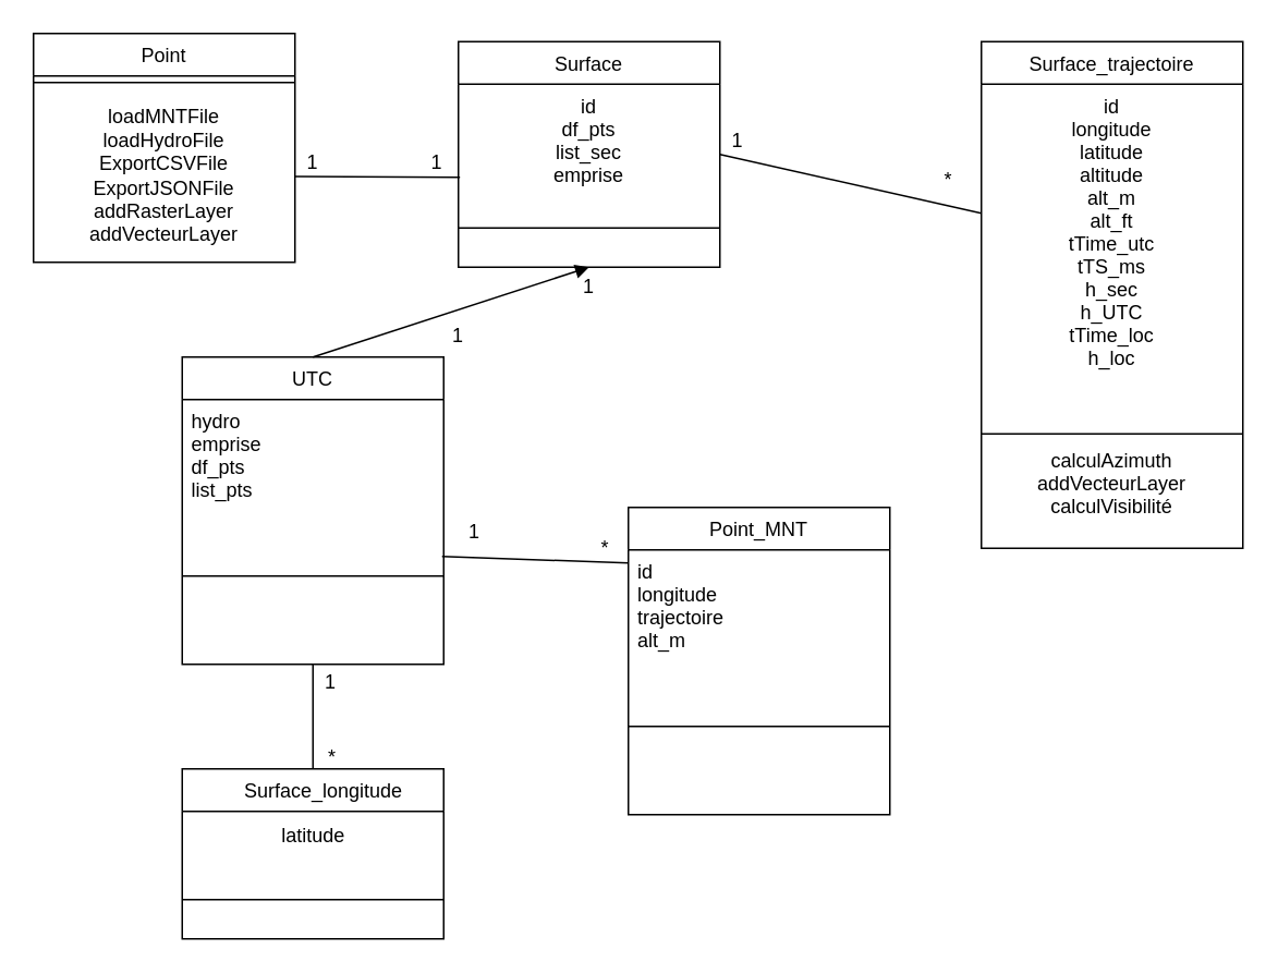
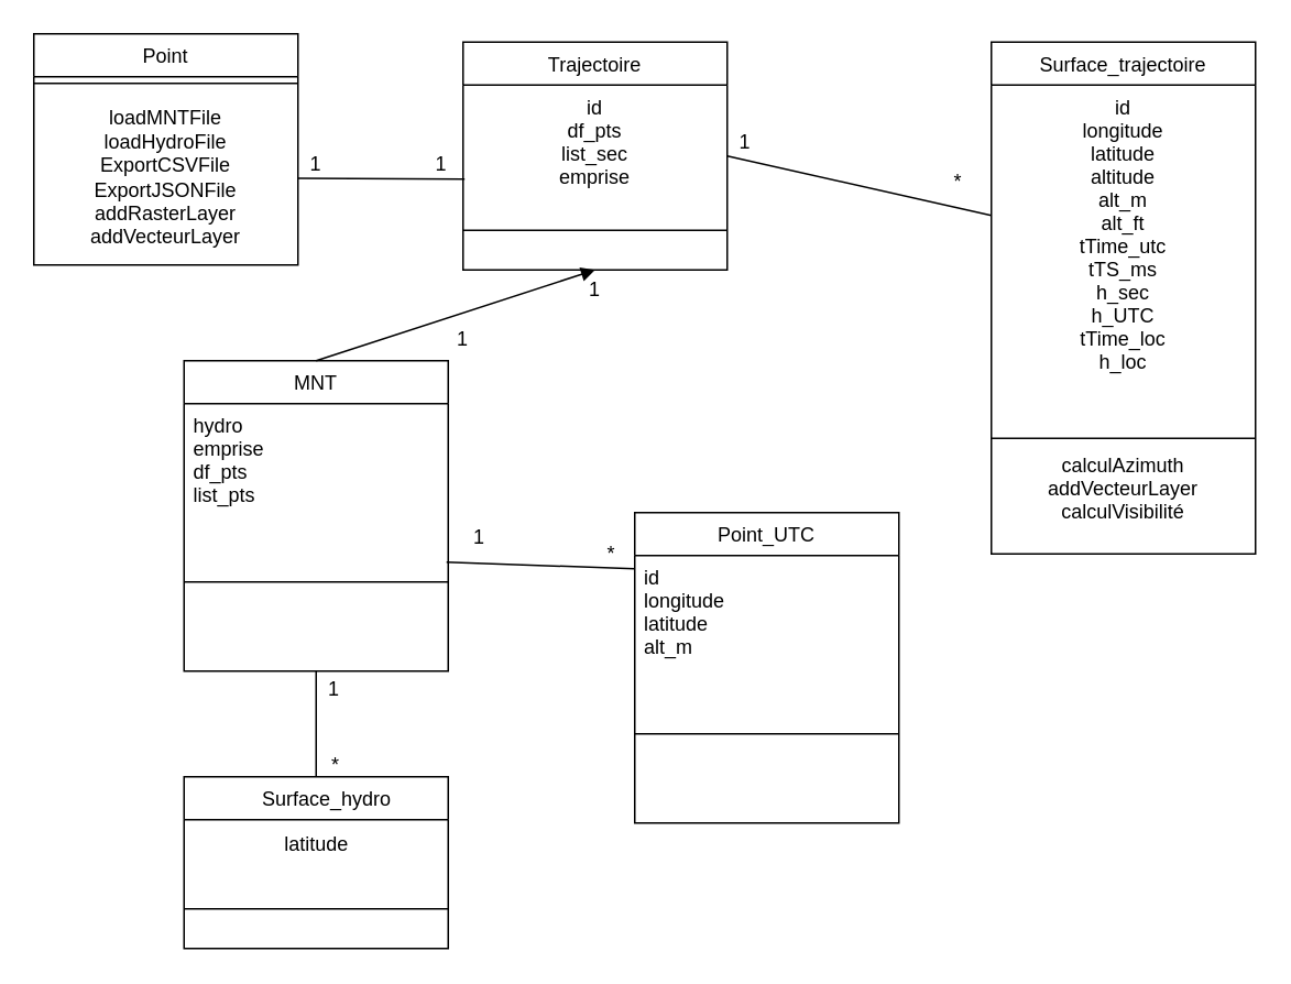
  <mxCell id="0" />
  <mxCell id="1" parent="0" />
- <mxCell id="2" value="Surface" style="swimlane;fontStyle=0;align=center;verticalAlign=top;childLayout=stackLayout;horizontal=1;startSize=26;horizontalStack=0;resizeParent=1;resizeLast=0;collapsible=1;marginBottom=0;rounded=0;shadow=0;strokeWidth=1;" parent="1" vertex="1"><mxGeometry x="280" y="25" width="160" height="138" as="geometry"><mxRectangle x="230" y="140" width="160" height="26" as="alternateBounds" /></mxGeometry></mxCell>
+ <mxCell id="2" value="Trajectoire" style="swimlane;fontStyle=0;align=center;verticalAlign=top;childLayout=stackLayout;horizontal=1;startSize=26;horizontalStack=0;resizeParent=1;resizeLast=0;collapsible=1;marginBottom=0;rounded=0;shadow=0;strokeWidth=1;" parent="1" vertex="1"><mxGeometry x="280" y="25" width="160" height="138" as="geometry"><mxRectangle x="230" y="140" width="160" height="26" as="alternateBounds" /></mxGeometry></mxCell>
  <mxCell id="3" value="id&#10;df_pts&#10;list_sec&#10;emprise" style="text;align=center;verticalAlign=top;spacingLeft=4;spacingRight=4;overflow=hidden;rotatable=0;points=[[0,0.5],[1,0.5]];portConstraint=eastwest;" parent="2" vertex="1"><mxGeometry y="26" width="160" height="84" as="geometry" /></mxCell>
  <mxCell id="4" value="" style="line;html=1;strokeWidth=1;align=left;verticalAlign=middle;spacingTop=-1;spacingLeft=3;spacingRight=3;rotatable=0;labelPosition=right;points=[];portConstraint=eastwest;" parent="2" vertex="1"><mxGeometry y="110" width="160" height="8" as="geometry" /></mxCell>
- <mxCell id="5" value="UTC" style="swimlane;fontStyle=0;align=center;verticalAlign=top;childLayout=stackLayout;horizontal=1;startSize=26;horizontalStack=0;resizeParent=1;resizeLast=0;collapsible=1;marginBottom=0;rounded=0;shadow=0;strokeWidth=1;" parent="1" vertex="1"><mxGeometry x="111" y="218" width="160" height="188" as="geometry"><mxRectangle x="70" y="330" width="170" height="26" as="alternateBounds" /></mxGeometry></mxCell>
+ <mxCell id="5" value="MNT" style="swimlane;fontStyle=0;align=center;verticalAlign=top;childLayout=stackLayout;horizontal=1;startSize=26;horizontalStack=0;resizeParent=1;resizeLast=0;collapsible=1;marginBottom=0;rounded=0;shadow=0;strokeWidth=1;" parent="1" vertex="1"><mxGeometry x="111" y="218" width="160" height="188" as="geometry"><mxRectangle x="70" y="330" width="170" height="26" as="alternateBounds" /></mxGeometry></mxCell>
  <mxCell id="6" value="hydro&#10;emprise&#10;df_pts&#10;list_pts&#10;&#10;&#10;" style="text;align=left;verticalAlign=top;spacingLeft=4;spacingRight=4;overflow=hidden;rotatable=0;points=[[0,0.5],[1,0.5]];portConstraint=eastwest;" parent="5" vertex="1"><mxGeometry y="26" width="160" height="84" as="geometry" /></mxCell>
  <mxCell id="7" value="" style="line;html=1;strokeWidth=1;align=left;verticalAlign=middle;spacingTop=-1;spacingLeft=3;spacingRight=3;rotatable=0;labelPosition=right;points=[];portConstraint=eastwest;" parent="5" vertex="1"><mxGeometry y="110" width="160" height="48" as="geometry" /></mxCell>
  <mxCell id="8" value="Surface_trajectoire" style="swimlane;fontStyle=0;align=center;verticalAlign=top;childLayout=stackLayout;horizontal=1;startSize=26;horizontalStack=0;resizeParent=1;resizeLast=0;collapsible=1;marginBottom=0;rounded=0;shadow=0;strokeWidth=1;" parent="1" vertex="1"><mxGeometry x="600" y="25" width="160" height="310" as="geometry"><mxRectangle x="550" y="140" width="160" height="26" as="alternateBounds" /></mxGeometry></mxCell>
  <mxCell id="9" value="id&#10;longitude&#10;latitude&#10;altitude&#10;alt_m&#10;alt_ft&#10;tTime_utc&#10;tTS_ms&#10;h_sec&#10;h_UTC&#10;tTime_loc&#10;h_loc" style="text;align=center;verticalAlign=top;spacingLeft=4;spacingRight=4;overflow=hidden;rotatable=0;points=[[0,0.5],[1,0.5]];portConstraint=eastwest;" parent="8" vertex="1"><mxGeometry y="26" width="160" height="194" as="geometry" /></mxCell>
  <mxCell id="10" value="" style="line;html=1;strokeWidth=1;align=left;verticalAlign=middle;spacingTop=-1;spacingLeft=3;spacingRight=3;rotatable=0;labelPosition=right;points=[];portConstraint=eastwest;" parent="8" vertex="1"><mxGeometry y="220" width="160" height="40" as="geometry" /></mxCell>
  <mxCell id="11" value="&lt;div&gt;calculAzimuth&lt;/div&gt;&lt;div&gt;addVecteurLayer&lt;/div&gt;&lt;div&gt;calculVisibilité&lt;br&gt;&lt;/div&gt;&lt;div&gt;&lt;br&gt;&lt;/div&gt;&lt;div&gt;&lt;br&gt;&lt;/div&gt;" style="text;html=1;align=center;verticalAlign=middle;whiteSpace=wrap;rounded=0;" parent="8" vertex="1"><mxGeometry y="260" width="160" height="50" as="geometry" /></mxCell>
  <mxCell id="12" value="" style="endArrow=block;html=1;rounded=0;exitX=0.5;exitY=0;exitDx=0;exitDy=0;entryX=0.5;entryY=1;entryDx=0;entryDy=0;" parent="1" source="5" target="2" edge="1"><mxGeometry width="50" height="50" relative="1" as="geometry"><mxPoint x="360" y="320" as="sourcePoint" /><mxPoint x="410" y="270" as="targetPoint" /></mxGeometry></mxCell>
  <mxCell id="13" value="" style="endArrow=none;html=1;rounded=0;entryX=0.006;entryY=0.679;entryDx=0;entryDy=0;entryPerimeter=0;" parent="1" source="16" target="3" edge="1"><mxGeometry width="50" height="50" relative="1" as="geometry"><mxPoint x="130" y="340" as="sourcePoint" /><mxPoint x="267" y="110" as="targetPoint" /></mxGeometry></mxCell>
  <mxCell id="14" value="Point" style="swimlane;fontStyle=0;align=center;verticalAlign=top;childLayout=stackLayout;horizontal=1;startSize=26;horizontalStack=0;resizeParent=1;resizeLast=0;collapsible=1;marginBottom=0;rounded=0;shadow=0;strokeWidth=1;" parent="1" vertex="1"><mxGeometry x="20" y="20" width="160" height="140" as="geometry"><mxRectangle x="230" y="140" width="160" height="26" as="alternateBounds" /></mxGeometry></mxCell>
  <mxCell id="15" value="" style="line;html=1;strokeWidth=1;align=left;verticalAlign=middle;spacingTop=-1;spacingLeft=3;spacingRight=3;rotatable=0;labelPosition=right;points=[];portConstraint=eastwest;" parent="14" vertex="1"><mxGeometry y="26" width="160" height="8" as="geometry" /></mxCell>
  <mxCell id="16" value="&lt;div&gt;&lt;span style=&quot;background-color: initial;&quot;&gt;loadMNTFile&lt;/span&gt;&lt;/div&gt;&lt;div&gt;loadHydroFile&lt;br&gt;&lt;/div&gt;&lt;div&gt;ExportCSVFile&lt;/div&gt;&lt;div&gt;ExportJSONFile&lt;/div&gt;&lt;div&gt;addRasterLayer&lt;/div&gt;&lt;div&gt;addVecteurLayer&lt;br&gt;&lt;/div&gt;" style="text;html=1;align=center;verticalAlign=middle;whiteSpace=wrap;rounded=0;" parent="14" vertex="1"><mxGeometry y="34" width="160" height="106" as="geometry" /></mxCell>
  <mxCell id="17" value="1" style="text;html=1;align=center;verticalAlign=middle;whiteSpace=wrap;rounded=0;" parent="1" vertex="1"><mxGeometry x="161" y="84" width="60" height="30" as="geometry" /></mxCell>
  <mxCell id="18" value="" style="endArrow=none;html=1;rounded=0;" parent="1" target="9" edge="1"><mxGeometry width="50" height="50" relative="1" as="geometry"><mxPoint x="440" y="94.007" as="sourcePoint" /><mxPoint x="530.96" y="92.878" as="targetPoint" /></mxGeometry></mxCell>
  <mxCell id="19" value="1" style="text;html=1;align=center;verticalAlign=middle;whiteSpace=wrap;rounded=0;" parent="1" vertex="1"><mxGeometry x="421" y="71" width="60" height="30" as="geometry" /></mxCell>
  <mxCell id="20" value="*" style="text;html=1;align=center;verticalAlign=middle;whiteSpace=wrap;rounded=0;" parent="1" vertex="1"><mxGeometry x="550" y="95" width="60" height="30" as="geometry" /></mxCell>
  <mxCell id="21" value="1" style="text;html=1;align=center;verticalAlign=middle;whiteSpace=wrap;rounded=0;" parent="1" vertex="1"><mxGeometry x="237" y="84" width="60" height="30" as="geometry" /></mxCell>
  <mxCell id="22" value="1" style="text;html=1;align=center;verticalAlign=middle;whiteSpace=wrap;rounded=0;" parent="1" vertex="1"><mxGeometry x="200" y="190" width="160" height="30" as="geometry" /></mxCell>
  <mxCell id="23" value="1" style="text;html=1;align=center;verticalAlign=middle;whiteSpace=wrap;rounded=0;" parent="1" vertex="1"><mxGeometry x="330" y="160" width="60" height="30" as="geometry" /></mxCell>
- <mxCell id="24" value="Point_MNT" style="swimlane;fontStyle=0;align=center;verticalAlign=top;childLayout=stackLayout;horizontal=1;startSize=26;horizontalStack=0;resizeParent=1;resizeLast=0;collapsible=1;marginBottom=0;rounded=0;shadow=0;strokeWidth=1;" parent="1" vertex="1"><mxGeometry x="384" y="310" width="160" height="188" as="geometry"><mxRectangle x="70" y="330" width="170" height="26" as="alternateBounds" /></mxGeometry></mxCell>
- <mxCell id="25" value="id&#10;longitude&#10;trajectoire&#10;alt_m&#10;" style="text;align=left;verticalAlign=top;spacingLeft=4;spacingRight=4;overflow=hidden;rotatable=0;points=[[0,0.5],[1,0.5]];portConstraint=eastwest;" parent="24" vertex="1"><mxGeometry y="26" width="160" height="84" as="geometry" /></mxCell>
+ <mxCell id="24" value="Point_UTC" style="swimlane;fontStyle=0;align=center;verticalAlign=top;childLayout=stackLayout;horizontal=1;startSize=26;horizontalStack=0;resizeParent=1;resizeLast=0;collapsible=1;marginBottom=0;rounded=0;shadow=0;strokeWidth=1;" parent="1" vertex="1"><mxGeometry x="384" y="310" width="160" height="188" as="geometry"><mxRectangle x="70" y="330" width="170" height="26" as="alternateBounds" /></mxGeometry></mxCell>
+ <mxCell id="25" value="id&#10;longitude&#10;latitude&#10;alt_m&#10;" style="text;align=left;verticalAlign=top;spacingLeft=4;spacingRight=4;overflow=hidden;rotatable=0;points=[[0,0.5],[1,0.5]];portConstraint=eastwest;" parent="24" vertex="1"><mxGeometry y="26" width="160" height="84" as="geometry" /></mxCell>
  <mxCell id="26" value="" style="line;html=1;strokeWidth=1;align=left;verticalAlign=middle;spacingTop=-1;spacingLeft=3;spacingRight=3;rotatable=0;labelPosition=right;points=[];portConstraint=eastwest;" parent="24" vertex="1"><mxGeometry y="110" width="160" height="48" as="geometry" /></mxCell>
  <mxCell id="27" value="" style="endArrow=none;html=1;rounded=0;entryX=0;entryY=0.095;entryDx=0;entryDy=0;entryPerimeter=0;" parent="1" target="25" edge="1"><mxGeometry width="50" height="50" relative="1" as="geometry"><mxPoint x="270" y="340" as="sourcePoint" /><mxPoint x="390" y="250" as="targetPoint" /></mxGeometry></mxCell>
  <mxCell id="28" value="1" style="text;html=1;align=center;verticalAlign=middle;whiteSpace=wrap;rounded=0;" parent="1" vertex="1"><mxGeometry x="260" y="310" width="60" height="30" as="geometry" /></mxCell>
  <mxCell id="29" value="*" style="text;html=1;align=center;verticalAlign=middle;whiteSpace=wrap;rounded=0;" parent="1" vertex="1"><mxGeometry x="340" y="320" width="60" height="30" as="geometry" /></mxCell>
- <mxCell id="30" value="    Surface_longitude" style="swimlane;fontStyle=0;align=center;verticalAlign=top;childLayout=stackLayout;horizontal=1;startSize=26;horizontalStack=0;resizeParent=1;resizeLast=0;collapsible=1;marginBottom=0;rounded=0;shadow=0;strokeWidth=1;" parent="1" vertex="1"><mxGeometry x="111" y="470" width="160" height="104" as="geometry"><mxRectangle x="70" y="330" width="170" height="26" as="alternateBounds" /></mxGeometry></mxCell>
+ <mxCell id="30" value="    Surface_hydro" style="swimlane;fontStyle=0;align=center;verticalAlign=top;childLayout=stackLayout;horizontal=1;startSize=26;horizontalStack=0;resizeParent=1;resizeLast=0;collapsible=1;marginBottom=0;rounded=0;shadow=0;strokeWidth=1;" parent="1" vertex="1"><mxGeometry x="111" y="470" width="160" height="104" as="geometry"><mxRectangle x="70" y="330" width="170" height="26" as="alternateBounds" /></mxGeometry></mxCell>
  <mxCell id="31" value="latitude" style="text;html=1;align=center;verticalAlign=middle;resizable=0;points=[];autosize=1;strokeColor=none;fillColor=none;" parent="30" vertex="1"><mxGeometry y="26" width="160" height="30" as="geometry" /></mxCell>
  <mxCell id="32" value="" style="line;html=1;strokeWidth=1;align=left;verticalAlign=middle;spacingTop=-1;spacingLeft=3;spacingRight=3;rotatable=0;labelPosition=right;points=[];portConstraint=eastwest;" parent="30" vertex="1"><mxGeometry y="56" width="160" height="48" as="geometry" /></mxCell>
  <mxCell id="33" value="" style="endArrow=none;html=1;rounded=0;exitX=0.5;exitY=0;exitDx=0;exitDy=0;entryX=0.5;entryY=1;entryDx=0;entryDy=0;" parent="1" source="30" target="5" edge="1"><mxGeometry width="50" height="50" relative="1" as="geometry"><mxPoint x="340" y="470" as="sourcePoint" /><mxPoint x="390" y="420" as="targetPoint" /></mxGeometry></mxCell>
  <mxCell id="34" value="1" style="text;html=1;align=center;verticalAlign=middle;whiteSpace=wrap;rounded=0;" parent="1" vertex="1"><mxGeometry x="172" y="402" width="60" height="30" as="geometry" /></mxCell>
  <mxCell id="35" value="*" style="text;html=1;align=center;verticalAlign=middle;whiteSpace=wrap;rounded=0;" parent="1" vertex="1"><mxGeometry x="173" y="448" width="60" height="30" as="geometry" /></mxCell>
